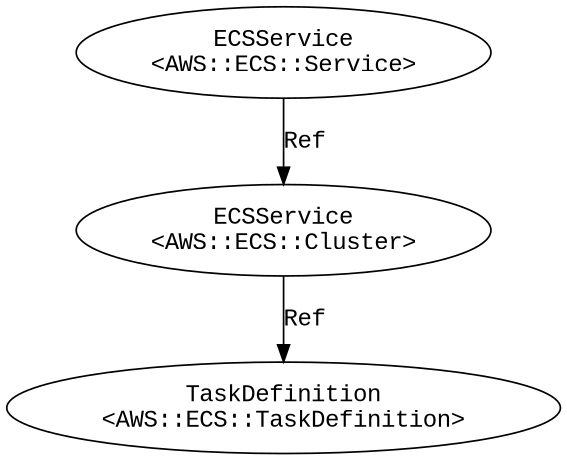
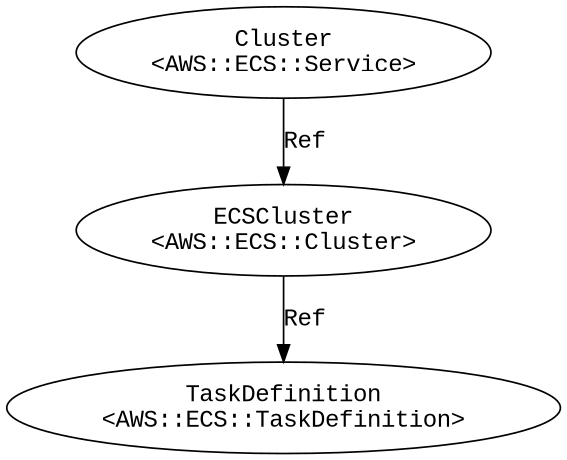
  digraph {
    fontname="Liberation Mono"
    node [fontname="Liberation Mono"]
    edge [fontname="Liberation Mono"]
-   n1 [label="ECSService\n<AWS::ECS::Cluster>"]
+   n1 [label="ECSCluster\n<AWS::ECS::Cluster>"]
    n2 [label="TaskDefinition\n<AWS::ECS::TaskDefinition>"]
-   n3 [label="ECSService\n<AWS::ECS::Service>"]
+   n3 [label="Cluster\n<AWS::ECS::Service>"]
    n1 -> n2 [label=Ref]
    n3 -> n1 [label=Ref]
  }
